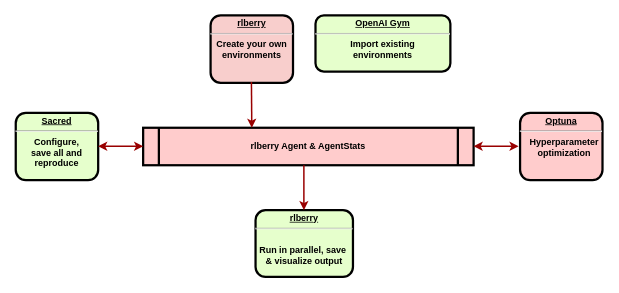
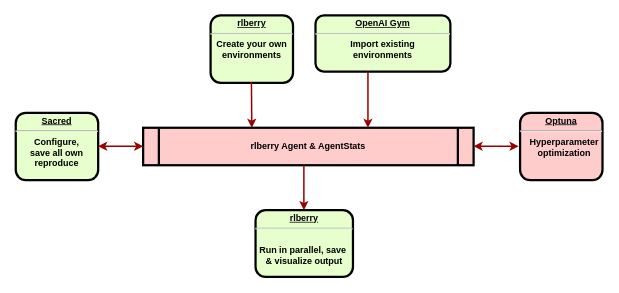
  <mxCell id="0" />
  <mxCell id="1" parent="0" />
- <mxCell id="2" value="&lt;p style=&quot;margin: 0px ; margin-top: 4px ; text-align: center ; text-decoration: underline&quot;&gt;&lt;strong&gt;rlberry&lt;br&gt;&lt;/strong&gt;&lt;/p&gt;&lt;hr&gt;&lt;div&gt;Create your own&lt;/div&gt;&lt;div&gt;environments&lt;br&gt;&lt;/div&gt;" style="verticalAlign=middle;align=center;overflow=fill;fontSize=12;fontFamily=Helvetica;html=1;rounded=1;fontStyle=1;strokeWidth=3;fillColor=#f8cecc;" parent="1" vertex="1"><mxGeometry x="280" y="20" width="110" height="90" as="geometry" /></mxCell>
+ <mxCell id="2" value="&lt;p style=&quot;margin: 0px ; margin-top: 4px ; text-align: center ; text-decoration: underline&quot;&gt;&lt;strong&gt;rlberry&lt;br&gt;&lt;/strong&gt;&lt;/p&gt;&lt;hr&gt;&lt;div&gt;Create your own&lt;/div&gt;&lt;div&gt;environments&lt;br&gt;&lt;/div&gt;" style="verticalAlign=middle;align=center;overflow=fill;fontSize=12;fontFamily=Helvetica;html=1;rounded=1;fontStyle=1;strokeWidth=3;fillColor=#E6FFCC" parent="1" vertex="1"><mxGeometry x="280" y="20" width="110" height="90" as="geometry" /></mxCell>
  <mxCell id="3" value="rlberry Agent &amp; AgentStats" style="shape=process;whiteSpace=wrap;align=center;verticalAlign=middle;size=0.048;fontStyle=1;strokeWidth=3;fillColor=#FFCCCC" parent="1" vertex="1"><mxGeometry x="190" y="170" width="441" height="50" as="geometry" /></mxCell>
  <mxCell id="4" value="&lt;p style=&quot;margin: 0px ; margin-top: 4px ; text-align: center ; text-decoration: underline&quot;&gt;&lt;strong&gt;OpenAI Gym&lt;br&gt;&lt;/strong&gt;&lt;/p&gt;&lt;hr&gt;&lt;div&gt;Import existing&lt;/div&gt;&lt;div&gt;environments&lt;br&gt;&lt;/div&gt;" style="verticalAlign=middle;align=center;overflow=fill;fontSize=12;fontFamily=Helvetica;html=1;rounded=1;fontStyle=1;strokeWidth=3;fillColor=#E6FFCC" parent="1" vertex="1"><mxGeometry x="420" y="20" width="180" height="75" as="geometry" /></mxCell>
  <mxCell id="5" value="&lt;p style=&quot;margin: 0px ; margin-top: 4px ; text-align: center ; text-decoration: underline&quot;&gt;&lt;strong&gt;Optuna&lt;br&gt;&lt;/strong&gt;&lt;/p&gt;&lt;hr&gt;&lt;p style=&quot;margin: 0px ; margin-left: 8px&quot;&gt;Hyperparameter&lt;/p&gt;&lt;p style=&quot;margin: 0px ; margin-left: 8px&quot;&gt;optimization&lt;br&gt;&lt;/p&gt;&lt;p style=&quot;margin: 0px ; margin-left: 8px&quot;&gt;&lt;br&gt;&lt;/p&gt;" style="verticalAlign=middle;align=center;overflow=fill;fontSize=12;fontFamily=Helvetica;html=1;rounded=1;fontStyle=1;strokeWidth=3;fillColor=#ffcccc;" parent="1" vertex="1"><mxGeometry x="693" y="150" width="110" height="90" as="geometry" /></mxCell>
  <mxCell id="6" value="&lt;p style=&quot;margin: 0px ; margin-top: 4px ; text-align: center ; text-decoration: underline&quot;&gt;&lt;strong&gt;rlberry&lt;br&gt;&lt;/strong&gt;&lt;/p&gt;&lt;hr&gt;&lt;div&gt;&lt;br&gt;&lt;/div&gt;&lt;div&gt;Run in parallel, save&amp;nbsp;&lt;/div&gt;&lt;div&gt;&amp;amp; visualize output&lt;/div&gt;" style="verticalAlign=middle;align=center;overflow=fill;fontSize=12;fontFamily=Helvetica;html=1;rounded=1;fontStyle=1;strokeWidth=3;fillColor=#E6FFCC" parent="1" vertex="1"><mxGeometry x="340" y="280" width="130" height="89" as="geometry" /></mxCell>
- <mxCell id="7" value="&lt;p style=&quot;margin: 0px ; margin-top: 4px ; text-align: center ; text-decoration: underline&quot;&gt;&lt;strong&gt;Sacred&lt;br&gt;&lt;/strong&gt;&lt;/p&gt;&lt;hr&gt;&lt;div&gt;Configure,&lt;/div&gt;&lt;div&gt;save all and&lt;/div&gt;&lt;div&gt;reproduce&lt;br&gt;&lt;/div&gt;" style="verticalAlign=middle;align=center;overflow=fill;fontSize=12;fontFamily=Helvetica;html=1;rounded=1;fontStyle=1;strokeWidth=3;fillColor=#E6FFCC" parent="1" vertex="1"><mxGeometry x="20" y="150" width="110" height="90" as="geometry" /></mxCell>
+ <mxCell id="7" value="&lt;p style=&quot;margin: 0px ; margin-top: 4px ; text-align: center ; text-decoration: underline&quot;&gt;&lt;strong&gt;Sacred&lt;br&gt;&lt;/strong&gt;&lt;/p&gt;&lt;hr&gt;&lt;div&gt;Configure,&lt;/div&gt;&lt;div&gt;save all own&lt;/div&gt;&lt;div&gt;reproduce&lt;br&gt;&lt;/div&gt;" style="verticalAlign=middle;align=center;overflow=fill;fontSize=12;fontFamily=Helvetica;html=1;rounded=1;fontStyle=1;strokeWidth=3;fillColor=#E6FFCC" parent="1" vertex="1"><mxGeometry x="20" y="150" width="110" height="90" as="geometry" /></mxCell>
+ <mxCell id="8" value="" style="edgeStyle=elbowEdgeStyle;elbow=horizontal;strokeColor=#990000;strokeWidth=2" parent="1" source="4" target="3" edge="1"><mxGeometry width="100" height="100" relative="1" as="geometry"><mxPoint x="380" y="149" as="sourcePoint" /><mxPoint x="480" y="49" as="targetPoint" /><Array as="points"><mxPoint x="490" y="99" /></Array></mxGeometry></mxCell>
  <mxCell id="9" value="" style="edgeStyle=elbowEdgeStyle;elbow=horizontal;strokeColor=#990000;strokeWidth=2" parent="1" edge="1"><mxGeometry width="100" height="100" relative="1" as="geometry"><mxPoint x="404.5" y="220" as="sourcePoint" /><mxPoint x="404.5" y="280" as="targetPoint" /><Array as="points"><mxPoint x="404.5" y="249" /><mxPoint x="434.5" y="249" /></Array></mxGeometry></mxCell>
  <mxCell id="10" value="" style="edgeStyle=elbowEdgeStyle;elbow=horizontal;strokeColor=#990000;strokeWidth=2;" parent="1" edge="1"><mxGeometry width="100" height="100" relative="1" as="geometry"><mxPoint x="334.5" y="109" as="sourcePoint" /><mxPoint x="335" y="170" as="targetPoint" /><Array as="points" /></mxGeometry></mxCell>
  <mxCell id="11" value="" style="endArrow=classic;startArrow=classic;html=1;strokeWidth=2;strokeColor=#990000;" parent="1" edge="1"><mxGeometry width="50" height="50" relative="1" as="geometry"><mxPoint x="631" y="194.66" as="sourcePoint" /><mxPoint x="691" y="194.66" as="targetPoint" /></mxGeometry></mxCell>
  <mxCell id="12" value="" style="endArrow=classic;startArrow=classic;html=1;strokeWidth=2;strokeColor=#990000;" parent="1" edge="1"><mxGeometry width="50" height="50" relative="1" as="geometry"><mxPoint x="130" y="194.66" as="sourcePoint" /><mxPoint x="190" y="194.66" as="targetPoint" /></mxGeometry></mxCell>
